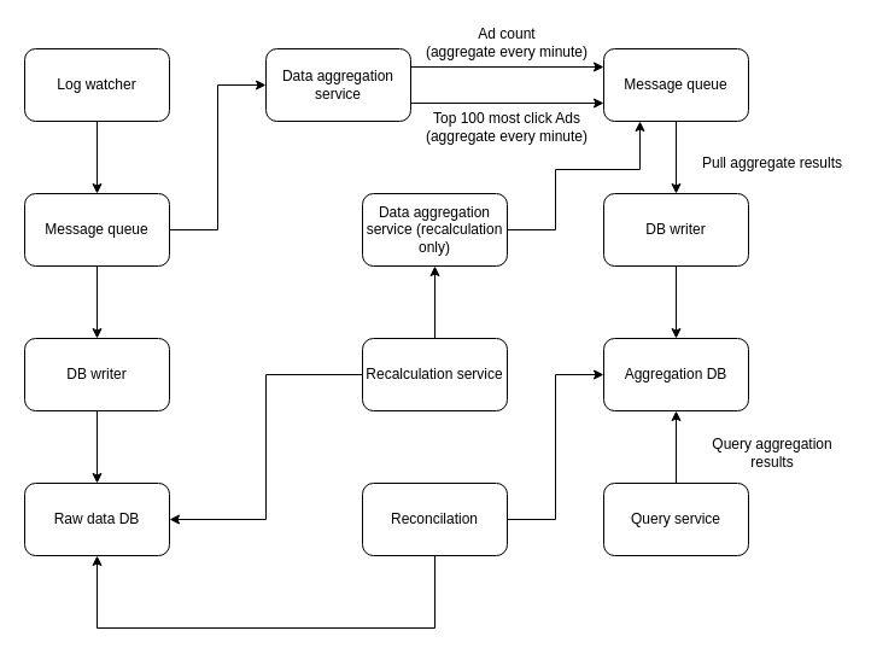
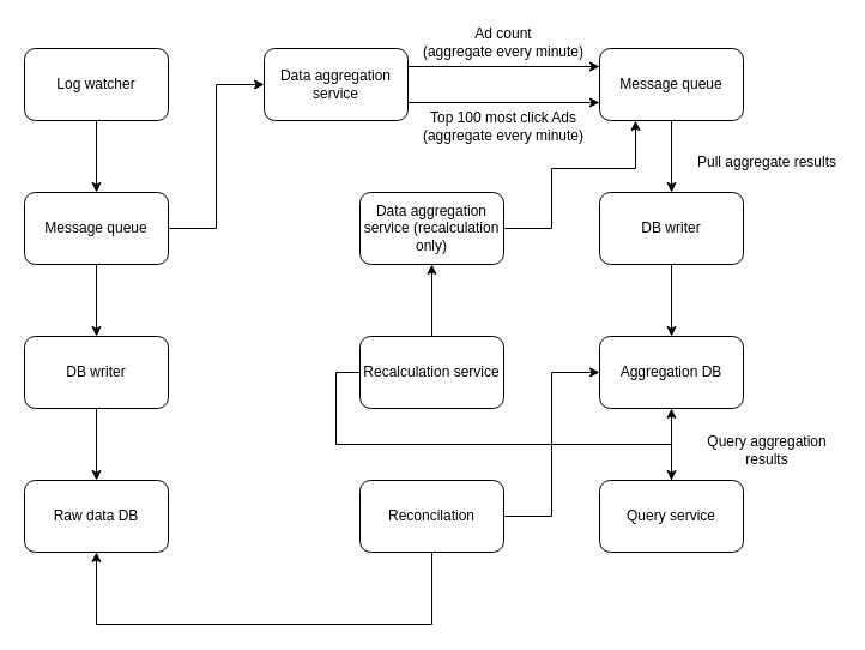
  <mxCell id="0" />
  <mxCell id="1" parent="0" />
  <mxCell id="2" style="edgeStyle=orthogonalEdgeStyle;rounded=0;orthogonalLoop=1;jettySize=auto;html=1;exitX=0.5;exitY=1;exitDx=0;exitDy=0;" parent="1" source="3" target="6" edge="1"><mxGeometry relative="1" as="geometry" /></mxCell>
  <mxCell id="3" value="Log watcher" style="rounded=1;whiteSpace=wrap;html=1;" parent="1" vertex="1"><mxGeometry x="20" y="40" width="120" height="60" as="geometry" /></mxCell>
  <mxCell id="4" style="edgeStyle=orthogonalEdgeStyle;rounded=0;orthogonalLoop=1;jettySize=auto;html=1;exitX=0.5;exitY=1;exitDx=0;exitDy=0;entryX=0.5;entryY=0;entryDx=0;entryDy=0;" parent="1" source="6" target="8" edge="1"><mxGeometry relative="1" as="geometry" /></mxCell>
  <mxCell id="5" style="edgeStyle=orthogonalEdgeStyle;rounded=0;orthogonalLoop=1;jettySize=auto;html=1;exitX=1;exitY=0.5;exitDx=0;exitDy=0;entryX=0;entryY=0.5;entryDx=0;entryDy=0;" parent="1" source="6" target="12" edge="1"><mxGeometry relative="1" as="geometry" /></mxCell>
  <mxCell id="6" value="Message queue" style="rounded=1;whiteSpace=wrap;html=1;" parent="1" vertex="1"><mxGeometry x="20" y="160" width="120" height="60" as="geometry" /></mxCell>
  <mxCell id="7" style="edgeStyle=orthogonalEdgeStyle;rounded=0;orthogonalLoop=1;jettySize=auto;html=1;exitX=0.5;exitY=1;exitDx=0;exitDy=0;" parent="1" source="8" target="9" edge="1"><mxGeometry relative="1" as="geometry" /></mxCell>
  <mxCell id="8" value="DB writer" style="rounded=1;whiteSpace=wrap;html=1;" parent="1" vertex="1"><mxGeometry x="20" y="280" width="120" height="60" as="geometry" /></mxCell>
  <mxCell id="9" value="Raw data DB" style="rounded=1;whiteSpace=wrap;html=1;" parent="1" vertex="1"><mxGeometry x="20" y="400" width="120" height="60" as="geometry" /></mxCell>
  <mxCell id="10" style="edgeStyle=orthogonalEdgeStyle;rounded=0;orthogonalLoop=1;jettySize=auto;html=1;exitX=1;exitY=0.25;exitDx=0;exitDy=0;entryX=0;entryY=0.25;entryDx=0;entryDy=0;" parent="1" source="12" target="14" edge="1"><mxGeometry relative="1" as="geometry" /></mxCell>
  <mxCell id="11" style="edgeStyle=orthogonalEdgeStyle;rounded=0;orthogonalLoop=1;jettySize=auto;html=1;exitX=1;exitY=0.75;exitDx=0;exitDy=0;entryX=0;entryY=0.75;entryDx=0;entryDy=0;" parent="1" source="12" target="14" edge="1"><mxGeometry relative="1" as="geometry" /></mxCell>
  <mxCell id="12" value="Data aggregation service" style="rounded=1;whiteSpace=wrap;html=1;" parent="1" vertex="1"><mxGeometry x="220" y="40" width="120" height="60" as="geometry" /></mxCell>
  <mxCell id="13" style="edgeStyle=orthogonalEdgeStyle;rounded=0;orthogonalLoop=1;jettySize=auto;html=1;exitX=0.5;exitY=1;exitDx=0;exitDy=0;entryX=0.5;entryY=0;entryDx=0;entryDy=0;" parent="1" source="14" target="16" edge="1"><mxGeometry relative="1" as="geometry" /></mxCell>
  <mxCell id="14" value="Message queue" style="rounded=1;whiteSpace=wrap;html=1;" parent="1" vertex="1"><mxGeometry x="500" y="40" width="120" height="60" as="geometry" /></mxCell>
  <mxCell id="15" style="edgeStyle=orthogonalEdgeStyle;rounded=0;orthogonalLoop=1;jettySize=auto;html=1;exitX=0.5;exitY=1;exitDx=0;exitDy=0;entryX=0.5;entryY=0;entryDx=0;entryDy=0;" parent="1" source="16" target="17" edge="1"><mxGeometry relative="1" as="geometry" /></mxCell>
  <mxCell id="16" value="DB writer" style="rounded=1;whiteSpace=wrap;html=1;" parent="1" vertex="1"><mxGeometry x="500" y="160" width="120" height="60" as="geometry" /></mxCell>
  <mxCell id="17" value="Aggregation DB" style="rounded=1;whiteSpace=wrap;html=1;" parent="1" vertex="1"><mxGeometry x="500" y="280" width="120" height="60" as="geometry" /></mxCell>
  <mxCell id="18" style="edgeStyle=orthogonalEdgeStyle;rounded=0;orthogonalLoop=1;jettySize=auto;html=1;exitX=0.5;exitY=0;exitDx=0;exitDy=0;entryX=0.5;entryY=1;entryDx=0;entryDy=0;" parent="1" source="19" target="17" edge="1"><mxGeometry relative="1" as="geometry" /></mxCell>
  <mxCell id="19" value="Query service" style="rounded=1;whiteSpace=wrap;html=1;" parent="1" vertex="1"><mxGeometry x="500" y="400" width="120" height="60" as="geometry" /></mxCell>
  <mxCell id="20" value="Ad count&lt;div&gt;(aggregate every minute)&lt;br&gt;&lt;/div&gt;" style="text;html=1;align=center;verticalAlign=middle;whiteSpace=wrap;rounded=0;" parent="1" vertex="1"><mxGeometry x="340" y="20" width="160" height="30" as="geometry" /></mxCell>
  <mxCell id="21" value="Top 100 most click Ads (aggregate every minute)" style="text;html=1;align=center;verticalAlign=middle;whiteSpace=wrap;rounded=0;" parent="1" vertex="1"><mxGeometry x="340" y="90" width="160" height="30" as="geometry" /></mxCell>
  <mxCell id="22" value="Pull aggregate results" style="text;html=1;align=center;verticalAlign=middle;whiteSpace=wrap;rounded=0;" parent="1" vertex="1"><mxGeometry x="580" y="120" width="120" height="30" as="geometry" /></mxCell>
  <mxCell id="23" value="Query aggregation results" style="text;html=1;align=center;verticalAlign=middle;whiteSpace=wrap;rounded=0;" parent="1" vertex="1"><mxGeometry x="580" y="360" width="120" height="30" as="geometry" /></mxCell>
  <mxCell id="24" style="edgeStyle=orthogonalEdgeStyle;rounded=0;orthogonalLoop=1;jettySize=auto;html=1;exitX=1;exitY=0.5;exitDx=0;exitDy=0;entryX=0.25;entryY=1;entryDx=0;entryDy=0;" edge="1" parent="1" source="25" target="14"><mxGeometry relative="1" as="geometry"><Array as="points"><mxPoint x="460" y="190" /><mxPoint x="460" y="140" /><mxPoint x="530" y="140" /></Array></mxGeometry></mxCell>
  <mxCell id="25" value="Data aggregation service (recalculation only)" style="rounded=1;whiteSpace=wrap;html=1;" vertex="1" parent="1"><mxGeometry x="300" y="160" width="120" height="60" as="geometry" /></mxCell>
- <mxCell id="26" style="edgeStyle=orthogonalEdgeStyle;rounded=0;orthogonalLoop=1;jettySize=auto;html=1;exitX=0;exitY=0.5;exitDx=0;exitDy=0;entryX=1;entryY=0.5;entryDx=0;entryDy=0;" edge="1" parent="1" source="28" target="9"><mxGeometry relative="1" as="geometry" /></mxCell>
+ <mxCell id="26" style="edgeStyle=orthogonalEdgeStyle;rounded=0;orthogonalLoop=1;jettySize=auto;html=1;exitX=0;exitY=0.5;exitDx=0;exitDy=0;" edge="1" parent="1" source="28" target="19"><mxGeometry relative="1" as="geometry" /></mxCell>
  <mxCell id="27" style="edgeStyle=orthogonalEdgeStyle;rounded=0;orthogonalLoop=1;jettySize=auto;html=1;exitX=0.5;exitY=0;exitDx=0;exitDy=0;entryX=0.5;entryY=1;entryDx=0;entryDy=0;" edge="1" parent="1" source="28" target="25"><mxGeometry relative="1" as="geometry" /></mxCell>
  <mxCell id="28" value="Recalculation service" style="rounded=1;whiteSpace=wrap;html=1;" vertex="1" parent="1"><mxGeometry x="300" y="280" width="120" height="60" as="geometry" /></mxCell>
  <mxCell id="29" style="edgeStyle=orthogonalEdgeStyle;rounded=0;orthogonalLoop=1;jettySize=auto;html=1;exitX=0.5;exitY=1;exitDx=0;exitDy=0;entryX=0.5;entryY=1;entryDx=0;entryDy=0;" edge="1" parent="1" source="31" target="9"><mxGeometry relative="1" as="geometry"><Array as="points"><mxPoint x="360" y="520" /><mxPoint x="80" y="520" /></Array></mxGeometry></mxCell>
  <mxCell id="30" style="edgeStyle=orthogonalEdgeStyle;rounded=0;orthogonalLoop=1;jettySize=auto;html=1;exitX=1;exitY=0.5;exitDx=0;exitDy=0;entryX=0;entryY=0.5;entryDx=0;entryDy=0;" edge="1" parent="1" source="31" target="17"><mxGeometry relative="1" as="geometry" /></mxCell>
  <mxCell id="31" value="Reconcilation" style="rounded=1;whiteSpace=wrap;html=1;" vertex="1" parent="1"><mxGeometry x="300" y="400" width="120" height="60" as="geometry" /></mxCell>
